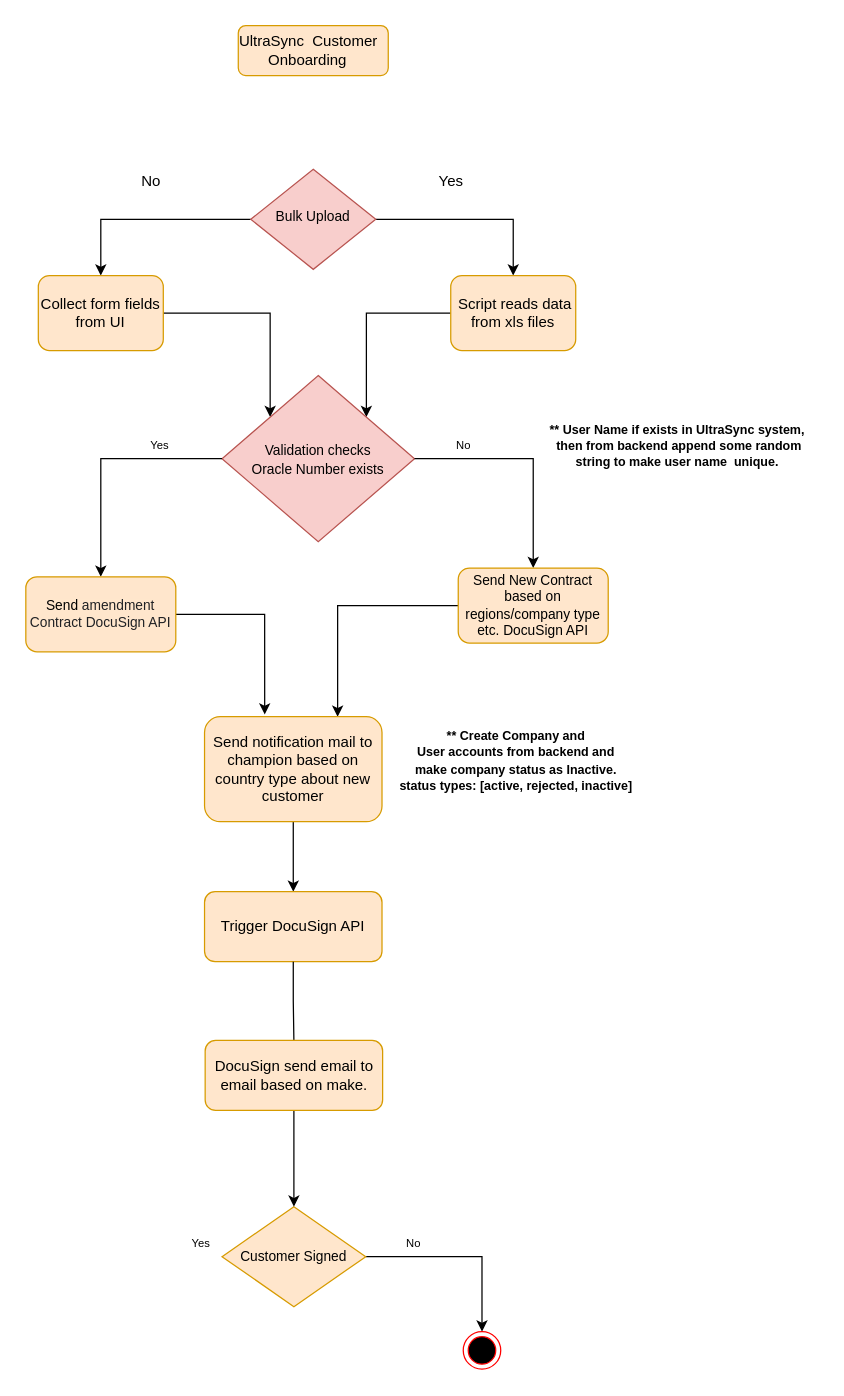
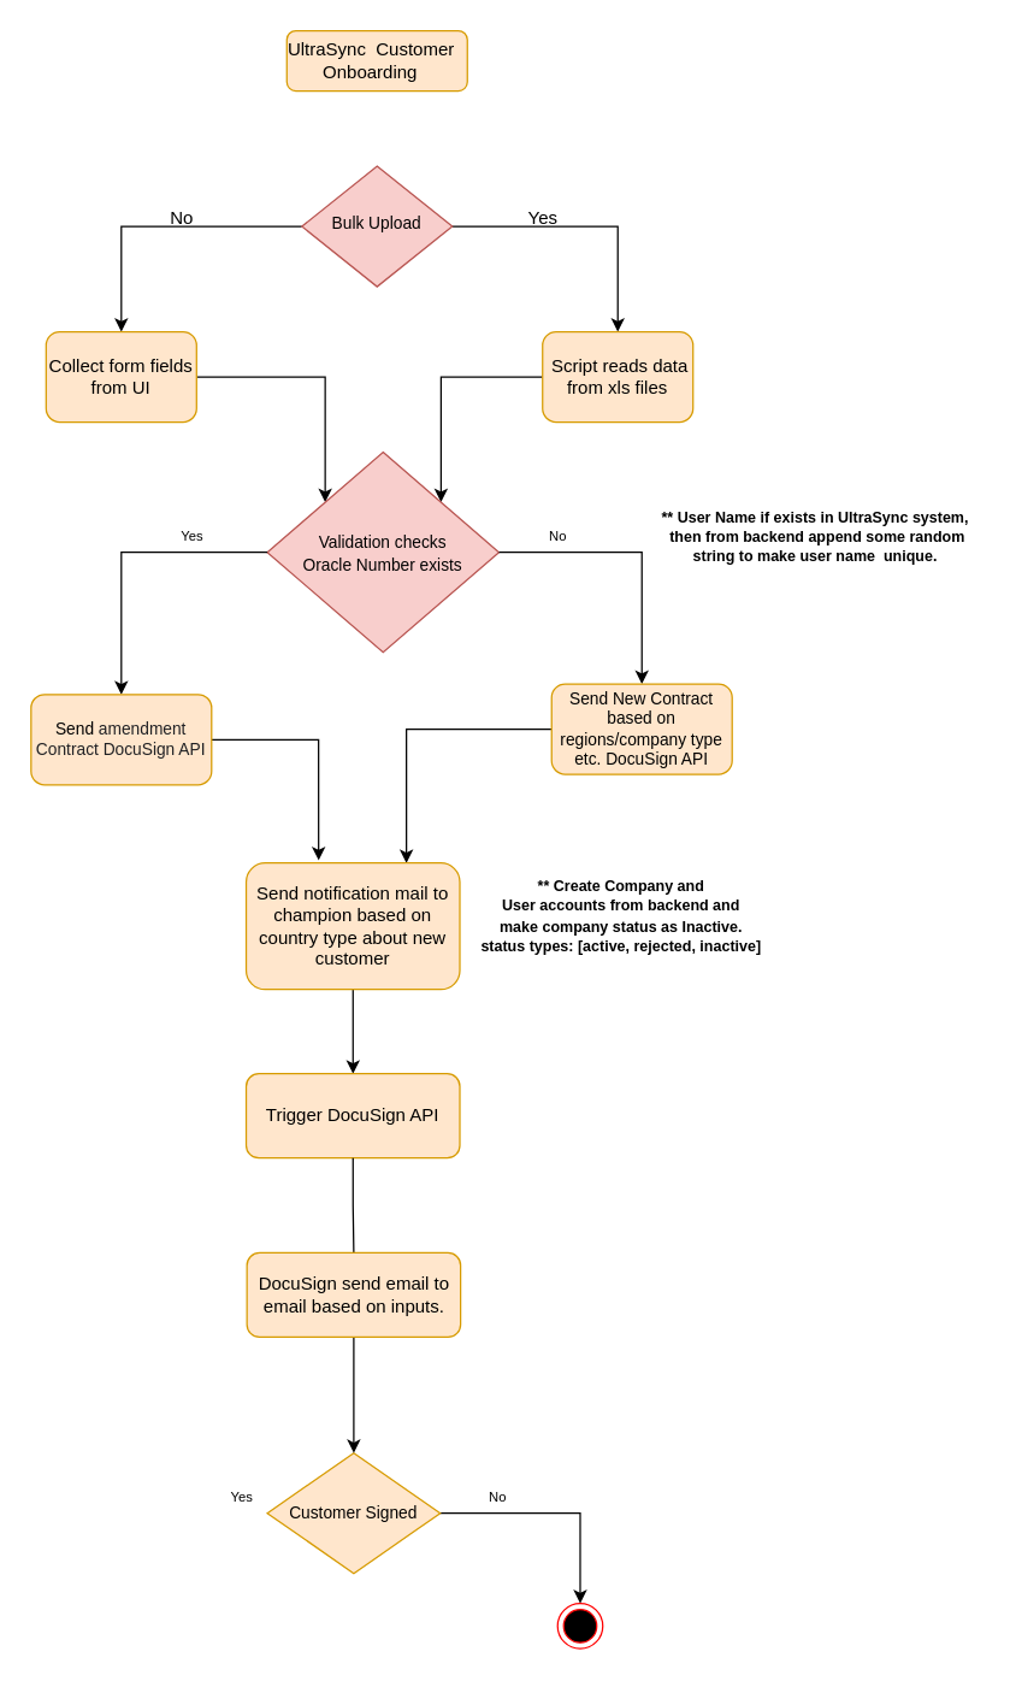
  <mxCell id="0" />
  <mxCell id="1" parent="0" />
  <mxCell id="2" value="&lt;div style=&quot;text-align: start;&quot;&gt;UltraSync&amp;nbsp;&amp;nbsp;Customer&amp;nbsp; &amp;nbsp; &amp;nbsp; &amp;nbsp; &amp;nbsp;Onboarding&lt;br&gt;&lt;/div&gt;" style="rounded=1;whiteSpace=wrap;html=1;fontSize=12;glass=0;strokeWidth=1;shadow=0;fillColor=#ffe6cc;strokeColor=#d79b00;" parent="1" vertex="1"><mxGeometry x="190" y="20" width="120" height="40" as="geometry" /></mxCell>
  <mxCell id="3" style="edgeStyle=orthogonalEdgeStyle;rounded=0;orthogonalLoop=1;jettySize=auto;html=1;entryX=0.5;entryY=0;entryDx=0;entryDy=0;" edge="1" parent="1" source="5" target="11"><mxGeometry relative="1" as="geometry"><mxPoint x="80" y="220" as="targetPoint" /></mxGeometry></mxCell>
  <mxCell id="4" style="edgeStyle=orthogonalEdgeStyle;rounded=0;orthogonalLoop=1;jettySize=auto;html=1;exitX=1;exitY=0.5;exitDx=0;exitDy=0;entryX=0.5;entryY=0;entryDx=0;entryDy=0;" edge="1" parent="1" source="5" target="13"><mxGeometry relative="1" as="geometry"><mxPoint x="420" y="220" as="targetPoint" /></mxGeometry></mxCell>
- <mxCell id="5" value="&lt;font style=&quot;font-size: 11px;&quot;&gt;Bulk Upload&lt;/font&gt;" style="rhombus;whiteSpace=wrap;html=1;shadow=0;fontFamily=Helvetica;fontSize=12;align=center;strokeWidth=1;spacing=6;spacingTop=-4;fillColor=#f8cecc;strokeColor=#b85450;" parent="1" vertex="1"><mxGeometry x="200" y="135" width="100" height="80" as="geometry" /></mxCell>
+ <mxCell id="5" value="&lt;font style=&quot;font-size: 11px;&quot;&gt;Bulk Upload&lt;/font&gt;" style="rhombus;whiteSpace=wrap;html=1;shadow=0;fontFamily=Helvetica;fontSize=12;align=center;strokeWidth=1;spacing=6;spacingTop=-4;fillColor=#f8cecc;strokeColor=#b85450;" parent="1" vertex="1"><mxGeometry x="200" y="110" width="100" height="80" as="geometry" /></mxCell>
  <mxCell id="6" value="No" style="rounded=0;html=1;jettySize=auto;orthogonalLoop=1;fontSize=11;endArrow=block;endFill=0;endSize=8;strokeWidth=1;shadow=0;labelBackgroundColor=none;edgeStyle=orthogonalEdgeStyle;" parent="1" edge="1"><mxGeometry x="0.333" y="20" relative="1" as="geometry"><mxPoint as="offset" /><mxPoint x="61" y="341" as="sourcePoint" /></mxGeometry></mxCell>
  <mxCell id="7" value="Yes" style="edgeStyle=orthogonalEdgeStyle;rounded=0;html=1;jettySize=auto;orthogonalLoop=1;fontSize=11;endArrow=block;endFill=0;endSize=8;strokeWidth=1;shadow=0;labelBackgroundColor=none;" parent="1" edge="1"><mxGeometry y="10" relative="1" as="geometry"><mxPoint as="offset" /><mxPoint x="111" y="301" as="sourcePoint" /></mxGeometry></mxCell>
  <mxCell id="8" value="Yes" style="text;html=1;align=center;verticalAlign=middle;resizable=0;points=[];autosize=1;strokeColor=none;fillColor=none;" vertex="1" parent="1"><mxGeometry x="340" y="130" width="40" height="30" as="geometry" /></mxCell>
  <mxCell id="9" value="No" style="text;html=1;align=center;verticalAlign=middle;resizable=0;points=[];autosize=1;strokeColor=none;fillColor=none;" vertex="1" parent="1"><mxGeometry x="100" y="130" width="40" height="30" as="geometry" /></mxCell>
  <mxCell id="10" value="" style="edgeStyle=orthogonalEdgeStyle;rounded=0;orthogonalLoop=1;jettySize=auto;html=1;entryX=0;entryY=0;entryDx=0;entryDy=0;" edge="1" parent="1" source="11" target="14"><mxGeometry relative="1" as="geometry"><mxPoint x="220" y="320" as="targetPoint" /></mxGeometry></mxCell>
  <mxCell id="11" value="Collect form fields from UI" style="rounded=1;whiteSpace=wrap;html=1;fillColor=#ffe6cc;strokeColor=#d79b00;" vertex="1" parent="1"><mxGeometry x="30" y="220" width="100" height="60" as="geometry" /></mxCell>
  <mxCell id="12" style="edgeStyle=orthogonalEdgeStyle;rounded=0;orthogonalLoop=1;jettySize=auto;html=1;entryX=1;entryY=0;entryDx=0;entryDy=0;" edge="1" parent="1" source="13" target="14"><mxGeometry relative="1" as="geometry"><mxPoint x="280" y="320" as="targetPoint" /></mxGeometry></mxCell>
  <mxCell id="13" value="&amp;nbsp;Script reads data from xls files" style="rounded=1;whiteSpace=wrap;html=1;fillColor=#ffe6cc;strokeColor=#d79b00;" vertex="1" parent="1"><mxGeometry x="360" y="220" width="100" height="60" as="geometry" /></mxCell>
  <mxCell id="14" value="&lt;font style=&quot;font-size: 11px;&quot;&gt;Validation checks&lt;br&gt;Oracle Number exists&lt;br&gt;&lt;/font&gt;" style="rhombus;whiteSpace=wrap;html=1;fillColor=#f8cecc;strokeColor=#b85450;" vertex="1" parent="1"><mxGeometry x="177" y="300" width="154" height="133" as="geometry" /></mxCell>
  <mxCell id="15" style="edgeStyle=orthogonalEdgeStyle;rounded=0;orthogonalLoop=1;jettySize=auto;html=1;fontSize=9;entryX=0.5;entryY=0;entryDx=0;entryDy=0;exitX=0;exitY=0.5;exitDx=0;exitDy=0;" edge="1" parent="1" source="14" target="19"><mxGeometry relative="1" as="geometry"><mxPoint x="130" y="690" as="targetPoint" /><mxPoint x="194" y="547" as="sourcePoint" /></mxGeometry></mxCell>
  <mxCell id="16" value="" style="edgeStyle=orthogonalEdgeStyle;rounded=0;orthogonalLoop=1;jettySize=auto;html=1;fontSize=9;exitX=1;exitY=0.5;exitDx=0;exitDy=0;" edge="1" parent="1" source="14" target="21"><mxGeometry relative="1" as="geometry"><mxPoint x="314" y="547" as="sourcePoint" /></mxGeometry></mxCell>
  <mxCell id="17" value="Yes" style="text;html=1;align=center;verticalAlign=middle;resizable=0;points=[];autosize=1;strokeColor=none;fillColor=none;fontSize=9;" vertex="1" parent="1"><mxGeometry x="107" y="345.5" width="40" height="20" as="geometry" /></mxCell>
  <mxCell id="18" style="edgeStyle=orthogonalEdgeStyle;rounded=0;orthogonalLoop=1;jettySize=auto;html=1;exitX=1;exitY=0.5;exitDx=0;exitDy=0;fontSize=12;entryX=0.339;entryY=-0.022;entryDx=0;entryDy=0;entryPerimeter=0;" edge="1" parent="1" source="19" target="24"><mxGeometry relative="1" as="geometry"><mxPoint x="240" y="840" as="targetPoint" /></mxGeometry></mxCell>
  <mxCell id="19" value="&lt;span style=&quot;background-color: rgb(255, 230, 204);&quot;&gt;&lt;span style=&quot;font-size: 11px;&quot;&gt;Send&amp;nbsp;&lt;/span&gt;&lt;span style=&quot;border-color: var(--border-color); font-size: 11px; color: rgb(32, 33, 36); font-family: &amp;quot;Google Sans&amp;quot;, arial, sans-serif; text-align: start;&quot;&gt;amendment Contract DocuSign API&lt;/span&gt;&lt;/span&gt;" style="rounded=1;whiteSpace=wrap;html=1;fontSize=9;fillColor=#ffe6cc;strokeColor=#d79b00;" vertex="1" parent="1"><mxGeometry x="20" y="461" width="120" height="60" as="geometry" /></mxCell>
  <mxCell id="20" style="edgeStyle=orthogonalEdgeStyle;rounded=0;orthogonalLoop=1;jettySize=auto;html=1;entryX=0.75;entryY=0;entryDx=0;entryDy=0;fontSize=12;" edge="1" parent="1" source="21" target="24"><mxGeometry relative="1" as="geometry" /></mxCell>
  <mxCell id="21" value="&lt;font style=&quot;font-size: 11px;&quot;&gt;Send New Contract based on regions/company type etc. DocuSign API&lt;/font&gt;" style="whiteSpace=wrap;html=1;fontSize=9;rounded=1;fillColor=#ffe6cc;strokeColor=#d79b00;" vertex="1" parent="1"><mxGeometry x="366" y="454" width="120" height="60" as="geometry" /></mxCell>
  <mxCell id="22" value="No" style="text;html=1;align=center;verticalAlign=middle;resizable=0;points=[];autosize=1;strokeColor=none;fillColor=none;fontSize=9;" vertex="1" parent="1"><mxGeometry x="350" y="345.5" width="40" height="20" as="geometry" /></mxCell>
  <mxCell id="23" style="edgeStyle=orthogonalEdgeStyle;rounded=0;orthogonalLoop=1;jettySize=auto;html=1;entryX=0.5;entryY=0;entryDx=0;entryDy=0;fontSize=10;" edge="1" parent="1" source="24" target="32"><mxGeometry relative="1" as="geometry" /></mxCell>
  <mxCell id="24" value="&lt;font style=&quot;font-size: 12px;&quot;&gt;Send notification mail to champion based on country type about new customer&lt;br&gt;&lt;/font&gt;" style="rounded=1;whiteSpace=wrap;html=1;fontSize=9;fillColor=#ffe6cc;strokeColor=#d79b00;" vertex="1" parent="1"><mxGeometry x="163" y="573" width="142" height="84" as="geometry" /></mxCell>
  <mxCell id="25" style="edgeStyle=orthogonalEdgeStyle;rounded=0;orthogonalLoop=1;jettySize=auto;html=1;fontSize=11;exitX=1;exitY=0.5;exitDx=0;exitDy=0;entryX=0.5;entryY=0;entryDx=0;entryDy=0;" edge="1" parent="1" source="26" target="29"><mxGeometry relative="1" as="geometry"><mxPoint x="375" y="1095" as="targetPoint" /><mxPoint x="305" y="1005" as="sourcePoint" /></mxGeometry></mxCell>
  <mxCell id="26" value="Customer Signed" style="rhombus;whiteSpace=wrap;html=1;labelBackgroundColor=#ffe6cc;fontSize=11;fillColor=#ffe6cc;strokeColor=#d79b00;" vertex="1" parent="1"><mxGeometry x="177" y="965" width="115" height="80" as="geometry" /></mxCell>
  <mxCell id="27" value="Yes" style="text;html=1;align=center;verticalAlign=middle;resizable=0;points=[];autosize=1;strokeColor=none;fillColor=none;fontSize=9;" vertex="1" parent="1"><mxGeometry x="140" y="985" width="40" height="20" as="geometry" /></mxCell>
  <mxCell id="28" value="No" style="text;html=1;align=center;verticalAlign=middle;resizable=0;points=[];autosize=1;strokeColor=none;fillColor=none;fontSize=9;" vertex="1" parent="1"><mxGeometry x="310" y="985" width="40" height="20" as="geometry" /></mxCell>
  <mxCell id="29" value="" style="ellipse;html=1;shape=endState;fillColor=#000000;strokeColor=#ff0000;labelBackgroundColor=#FFE6CC;fontSize=9;" vertex="1" parent="1"><mxGeometry x="370" y="1065" width="30" height="30" as="geometry" /></mxCell>
  <mxCell id="30" value="&lt;span style=&quot;font-size: 10px;&quot;&gt;&lt;b&gt;** User Name if exists in UltraSync system,&lt;br&gt;&amp;nbsp;then from backend append some random&lt;br&gt;string to make user name&amp;nbsp; unique.&lt;/b&gt;&lt;/span&gt;" style="text;html=1;align=center;verticalAlign=middle;resizable=0;points=[];autosize=1;strokeColor=none;fillColor=none;fontSize=11;" vertex="1" parent="1"><mxGeometry x="429" y="327.5" width="224" height="56" as="geometry" /></mxCell>
  <mxCell id="31" style="edgeStyle=orthogonalEdgeStyle;rounded=0;orthogonalLoop=1;jettySize=auto;html=1;fontSize=10;startArrow=none;" edge="1" parent="1" source="35" target="26"><mxGeometry relative="1" as="geometry" /></mxCell>
  <mxCell id="32" value="&lt;font style=&quot;font-size: 12px;&quot;&gt;Trigger DocuSign API&lt;br&gt;&lt;/font&gt;" style="rounded=1;whiteSpace=wrap;html=1;fontSize=9;fillColor=#ffe6cc;strokeColor=#d79b00;" vertex="1" parent="1"><mxGeometry x="163" y="713" width="142" height="56" as="geometry" /></mxCell>
  <mxCell id="33" value="&lt;span style=&quot;font-size: 10px;&quot;&gt;&lt;b&gt;** Create Company and &lt;br&gt;User accounts from backend and &lt;br&gt;make company status as Inactive.&lt;br&gt;status types: [active, rejected, inactive]&lt;/b&gt;&lt;/span&gt;" style="text;html=1;align=center;verticalAlign=middle;resizable=0;points=[];autosize=1;strokeColor=none;fillColor=none;fontSize=11;" vertex="1" parent="1"><mxGeometry x="310" y="573" width="203" height="70" as="geometry" /></mxCell>
  <mxCell id="34" value="" style="edgeStyle=orthogonalEdgeStyle;rounded=0;orthogonalLoop=1;jettySize=auto;html=1;fontSize=10;endArrow=none;" edge="1" parent="1" source="32" target="35"><mxGeometry relative="1" as="geometry"><mxPoint x="234" y="769" as="sourcePoint" /><mxPoint x="234.5" y="965" as="targetPoint" /></mxGeometry></mxCell>
- <mxCell id="35" value="&lt;font style=&quot;font-size: 12px;&quot;&gt;DocuSign send email to email based on make.&lt;br&gt;&lt;/font&gt;" style="rounded=1;whiteSpace=wrap;html=1;fontSize=9;fillColor=#ffe6cc;strokeColor=#d79b00;" vertex="1" parent="1"><mxGeometry x="163.5" y="832" width="142" height="56" as="geometry" /></mxCell>
+ <mxCell id="35" value="&lt;font style=&quot;font-size: 12px;&quot;&gt;DocuSign send email to email based on inputs.&lt;br&gt;&lt;/font&gt;" style="rounded=1;whiteSpace=wrap;html=1;fontSize=9;fillColor=#ffe6cc;strokeColor=#d79b00;" vertex="1" parent="1"><mxGeometry x="163.5" y="832" width="142" height="56" as="geometry" /></mxCell>
